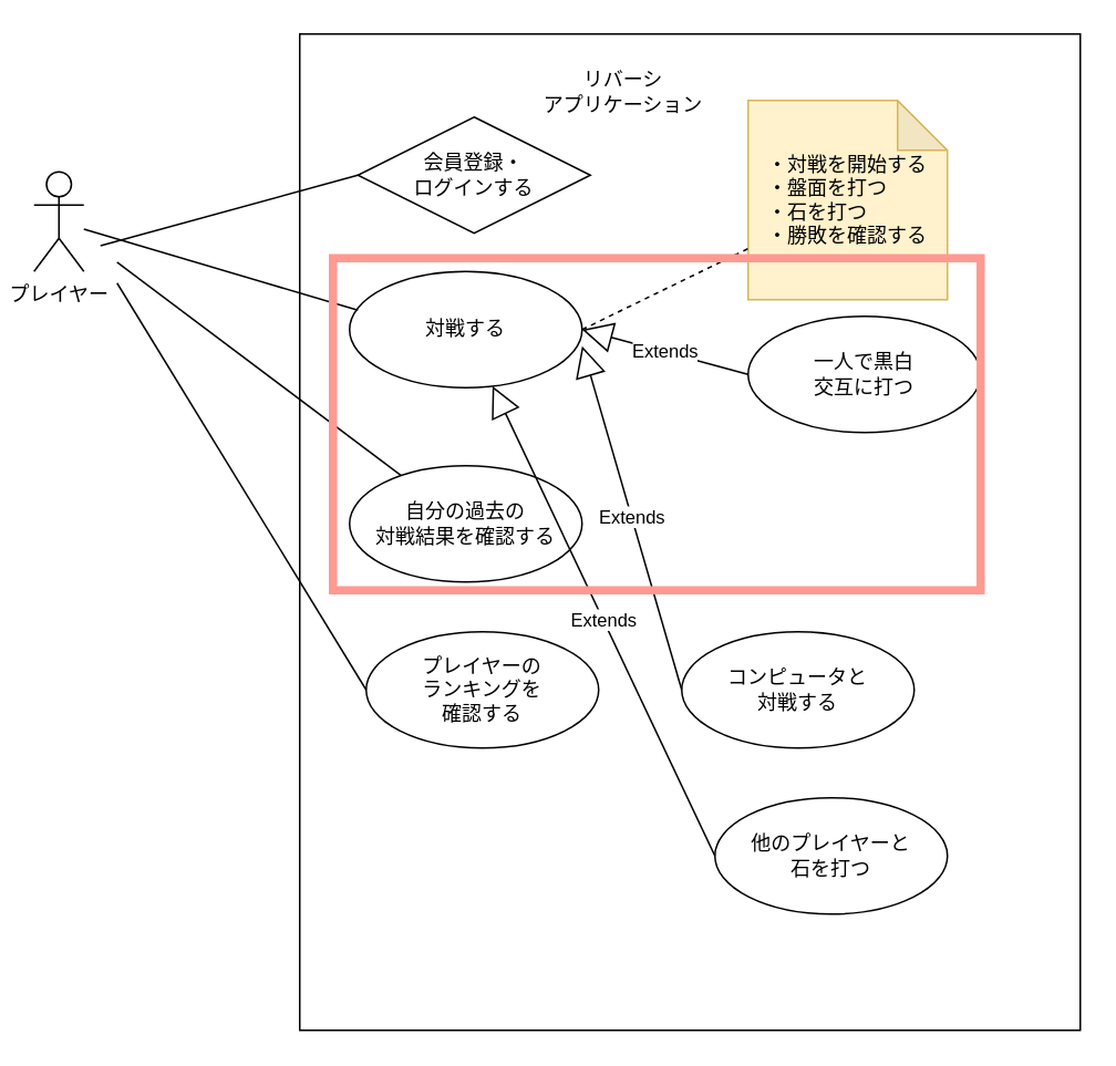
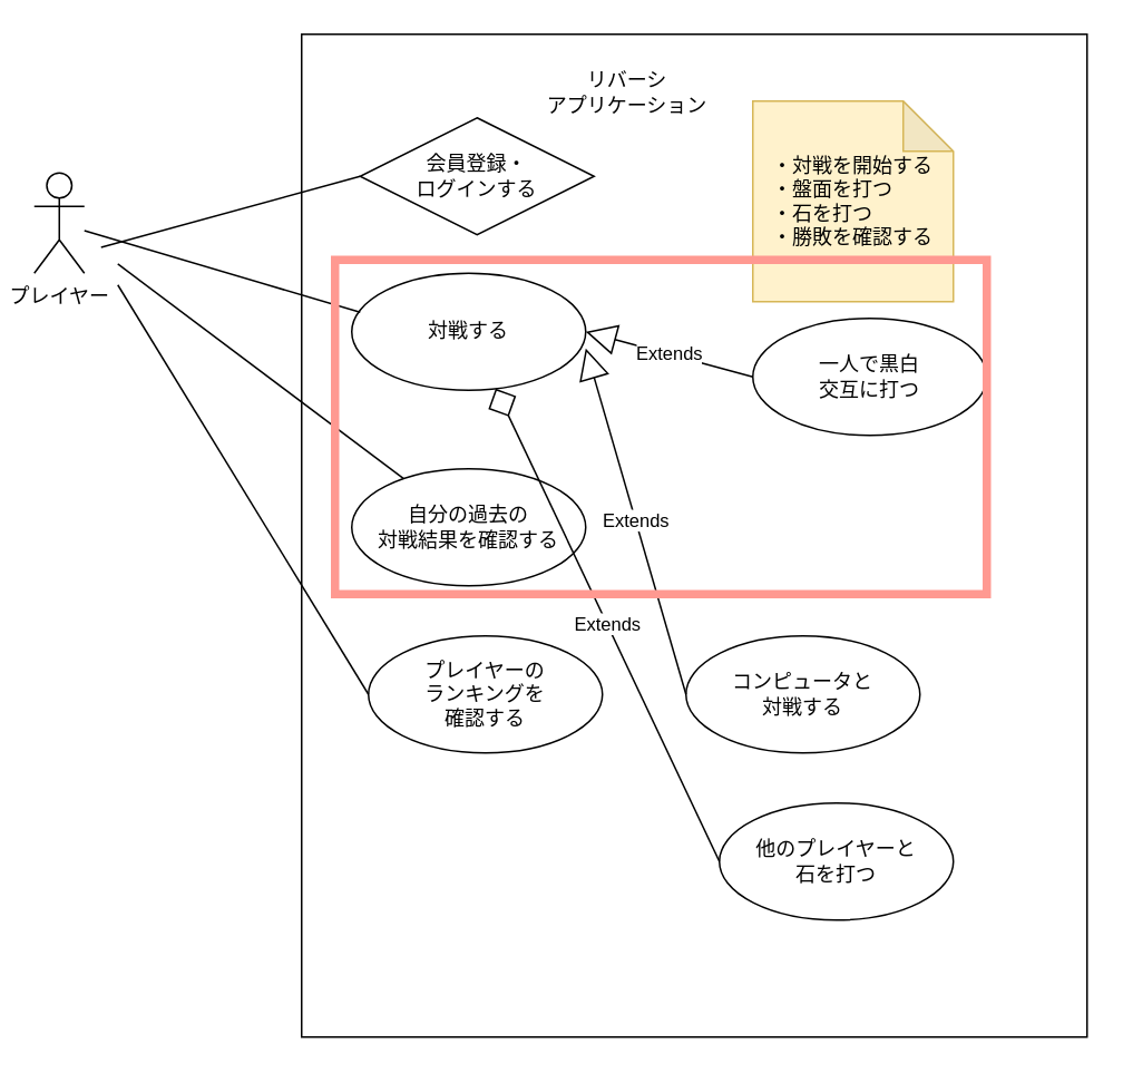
  <mxCell id="0" />
  <mxCell id="1" parent="0" />
  <mxCell id="2" value="" style="rounded=0;whiteSpace=wrap;html=1;fillColor=none;" vertex="1" parent="1"><mxGeometry x="180" y="20" width="470" height="600" as="geometry" /></mxCell>
  <mxCell id="3" value="リバーシ&lt;br&gt;アプリケーション" style="text;html=1;strokeColor=none;fillColor=none;align=center;verticalAlign=middle;whiteSpace=wrap;rounded=0;" vertex="1" parent="1"><mxGeometry x="290" y="40" width="170" height="30" as="geometry" /></mxCell>
  <mxCell id="4" value="プレイヤー" style="shape=umlActor;verticalLabelPosition=bottom;verticalAlign=top;html=1;outlineConnect=0;fillColor=none;" vertex="1" parent="1"><mxGeometry x="20" y="103" width="30" height="60" as="geometry" /></mxCell>
  <mxCell id="5" value="対戦する" style="ellipse;whiteSpace=wrap;html=1;fillColor=none;" vertex="1" parent="1"><mxGeometry x="210" y="163" width="140" height="70" as="geometry" /></mxCell>
  <mxCell id="6" value="" style="endArrow=none;html=1;exitX=0.036;exitY=0.334;exitDx=0;exitDy=0;exitPerimeter=0;" edge="1" parent="1" source="5" target="4"><mxGeometry width="50" height="50" relative="1" as="geometry"><mxPoint x="270" y="220" as="sourcePoint" /><mxPoint x="70" y="150" as="targetPoint" /></mxGeometry></mxCell>
  <mxCell id="7" value="&lt;div style=&quot;text-align: left&quot;&gt;&lt;span&gt;・対戦を開始する&lt;/span&gt;&lt;/div&gt;&lt;div style=&quot;text-align: left&quot;&gt;&lt;span&gt;・盤面を打つ&lt;/span&gt;&lt;/div&gt;&lt;div style=&quot;text-align: left&quot;&gt;・石を打つ&lt;/div&gt;&lt;div style=&quot;text-align: left&quot;&gt;・勝敗を確認する&lt;/div&gt;" style="shape=note;whiteSpace=wrap;html=1;backgroundOutline=1;darkOpacity=0.05;fillColor=#fff2cc;strokeColor=#d6b656;" vertex="1" parent="1"><mxGeometry x="450" y="60" width="120" height="120" as="geometry" /></mxCell>
- <mxCell id="8" value="" style="endArrow=none;dashed=1;html=1;exitX=1;exitY=0.5;exitDx=0;exitDy=0;" edge="1" parent="1" source="5" target="7"><mxGeometry width="50" height="50" relative="1" as="geometry"><mxPoint x="270" y="200" as="sourcePoint" /><mxPoint x="320" y="150" as="targetPoint" /></mxGeometry></mxCell>
  <mxCell id="9" value="自分の過去の&lt;br&gt;対戦結果を確認する" style="ellipse;whiteSpace=wrap;html=1;fillColor=none;" vertex="1" parent="1"><mxGeometry x="210" y="280" width="140" height="70" as="geometry" /></mxCell>
  <mxCell id="10" value="会員登録・&lt;br&gt;ログインする" style="rhombus;whiteSpace=wrap;html=1;fillColor=none;" vertex="1" parent="1"><mxGeometry x="215" y="70" width="140" height="70" as="geometry" /></mxCell>
  <mxCell id="11" value="一人で黒白&lt;br&gt;交互に打つ&lt;span style=&quot;color: rgba(0 , 0 , 0 , 0) ; font-family: monospace ; font-size: 0px&quot;&gt;%3CmxGraphModel%3E%3Croot%3E%3CmxCell%20id%3D%220%22%2F%3E%3CmxCell%20id%3D%221%22%20parent%3D%220%22%2F%3E%3CmxCell%20id%3D%222%22%20value%3D%22%22%20style%3D%22rounded%3D0%3BwhiteSpace%3Dwrap%3Bhtml%3D1%3BfillColor%3Dnone%3B%22%20vertex%3D%221%22%20parent%3D%221%22%3E%3CmxGeometry%20x%3D%22250%22%20y%3D%2250%22%20width%3D%22470%22%20height%3D%22470%22%20as%3D%22geometry%22%2F%3E%3C%2FmxCell%3E%3CmxCell%20id%3D%223%22%20value%3D%22%E8%87%AA%E5%88%86%E3%81%AE%E9%81%8E%E5%8E%BB%E3%81%AE%26lt%3Bbr%26gt%3B%E5%AF%BE%E6%88%A6%E7%B5%90%E6%9E%9C%E3%82%92%E7%A2%BA%E8%AA%8D%E3%81%99%E3%82%8B%22%20style%3D%22ellipse%3BwhiteSpace%3Dwrap%3Bhtml%3D1%3BfillColor%3Dnone%3B%22%20vertex%3D%221%22%20parent%3D%221%22%3E%3CmxGeometry%20x%3D%22280%22%20y%3D%22290%22%20width%3D%22140%22%20height%3D%2270%22%20as%3D%22geometry%22%2F%3E%3C%2FmxCell%3E%3C%2Froot%3E%3C%2FmxGraphModel%3E&lt;/span&gt;" style="ellipse;whiteSpace=wrap;html=1;fillColor=none;" vertex="1" parent="1"><mxGeometry x="450" y="190" width="140" height="70" as="geometry" /></mxCell>
  <mxCell id="12" value="コンピュータと&lt;br&gt;対戦する" style="ellipse;whiteSpace=wrap;html=1;fillColor=none;" vertex="1" parent="1"><mxGeometry x="410" y="380" width="140" height="70" as="geometry" /></mxCell>
  <mxCell id="13" value="他のプレイヤーと&lt;br&gt;石を打つ" style="ellipse;whiteSpace=wrap;html=1;fillColor=none;" vertex="1" parent="1"><mxGeometry x="430" y="480" width="140" height="70" as="geometry" /></mxCell>
  <mxCell id="14" value="" style="endArrow=none;html=1;exitX=0;exitY=0.5;exitDx=0;exitDy=0;" edge="1" parent="1" source="10"><mxGeometry width="50" height="50" relative="1" as="geometry"><mxPoint x="225.04" y="196.38" as="sourcePoint" /><mxPoint x="60" y="147.447" as="targetPoint" /></mxGeometry></mxCell>
  <mxCell id="15" value="" style="endArrow=none;html=1;" edge="1" parent="1" source="9"><mxGeometry width="50" height="50" relative="1" as="geometry"><mxPoint x="225" y="115" as="sourcePoint" /><mxPoint x="70" y="157.447" as="targetPoint" /></mxGeometry></mxCell>
  <mxCell id="16" value="Extends" style="endArrow=block;endSize=16;endFill=0;html=1;exitX=0;exitY=0.5;exitDx=0;exitDy=0;entryX=1;entryY=0.5;entryDx=0;entryDy=0;" edge="1" parent="1" source="11" target="5"><mxGeometry width="160" relative="1" as="geometry"><mxPoint x="350" y="200" as="sourcePoint" /><mxPoint x="510" y="200" as="targetPoint" /></mxGeometry></mxCell>
  <mxCell id="17" value="Extends" style="endArrow=block;endSize=16;endFill=0;html=1;exitX=0;exitY=0.5;exitDx=0;exitDy=0;" edge="1" parent="1" source="12"><mxGeometry width="160" relative="1" as="geometry"><mxPoint x="460" y="235" as="sourcePoint" /><mxPoint x="350" y="208" as="targetPoint" /></mxGeometry></mxCell>
- <mxCell id="18" value="Extends" style="endArrow=block;endSize=16;endFill=0;html=1;exitX=0;exitY=0.5;exitDx=0;exitDy=0;" edge="1" parent="1" source="13" target="5"><mxGeometry width="160" relative="1" as="geometry"><mxPoint x="455" y="387" as="sourcePoint" /><mxPoint x="355" y="290" as="targetPoint" /></mxGeometry></mxCell>
+ <mxCell id="18" value="Extends" style="endArrow=diamond;endSize=16;endFill=0;html=1;exitX=0;exitY=0.5;exitDx=0;exitDy=0;" edge="1" parent="1" source="13" target="5"><mxGeometry width="160" relative="1" as="geometry"><mxPoint x="455" y="387" as="sourcePoint" /><mxPoint x="355" y="290" as="targetPoint" /></mxGeometry></mxCell>
  <mxCell id="19" value="プレイヤーの&lt;br&gt;ランキングを&lt;br&gt;確認する" style="ellipse;whiteSpace=wrap;html=1;fillColor=none;" vertex="1" parent="1"><mxGeometry x="220" y="380" width="140" height="70" as="geometry" /></mxCell>
  <mxCell id="20" value="" style="endArrow=none;html=1;exitX=0;exitY=0.5;exitDx=0;exitDy=0;" edge="1" parent="1" source="19"><mxGeometry width="50" height="50" relative="1" as="geometry"><mxPoint x="251.126" y="295.893" as="sourcePoint" /><mxPoint x="70" y="170" as="targetPoint" /></mxGeometry></mxCell>
  <mxCell id="21" value="" style="rounded=0;whiteSpace=wrap;html=1;fillColor=none;strokeWidth=5;strokeColor=#FF9991;" vertex="1" parent="1"><mxGeometry x="200" y="155" width="390" height="200" as="geometry" /></mxCell>
